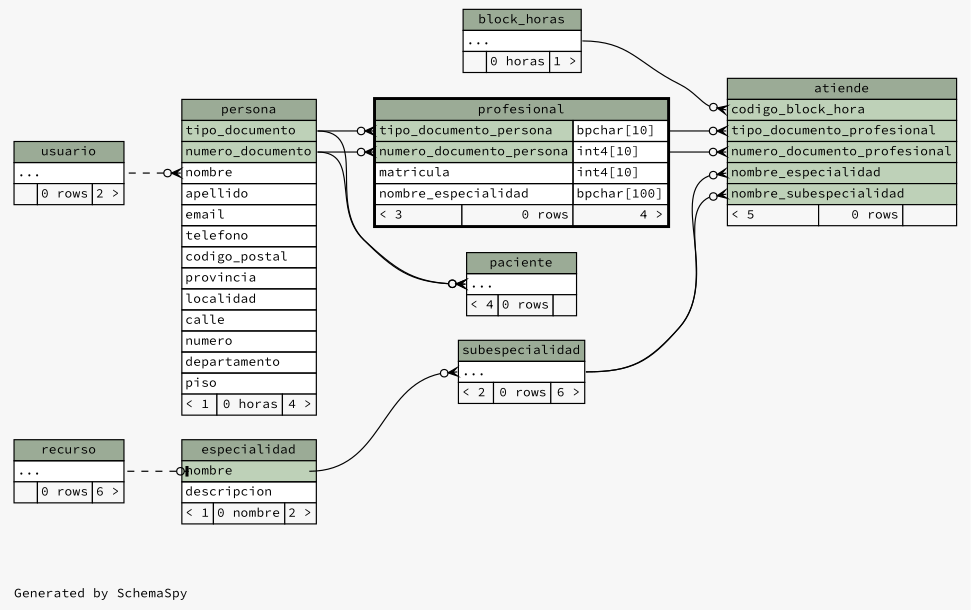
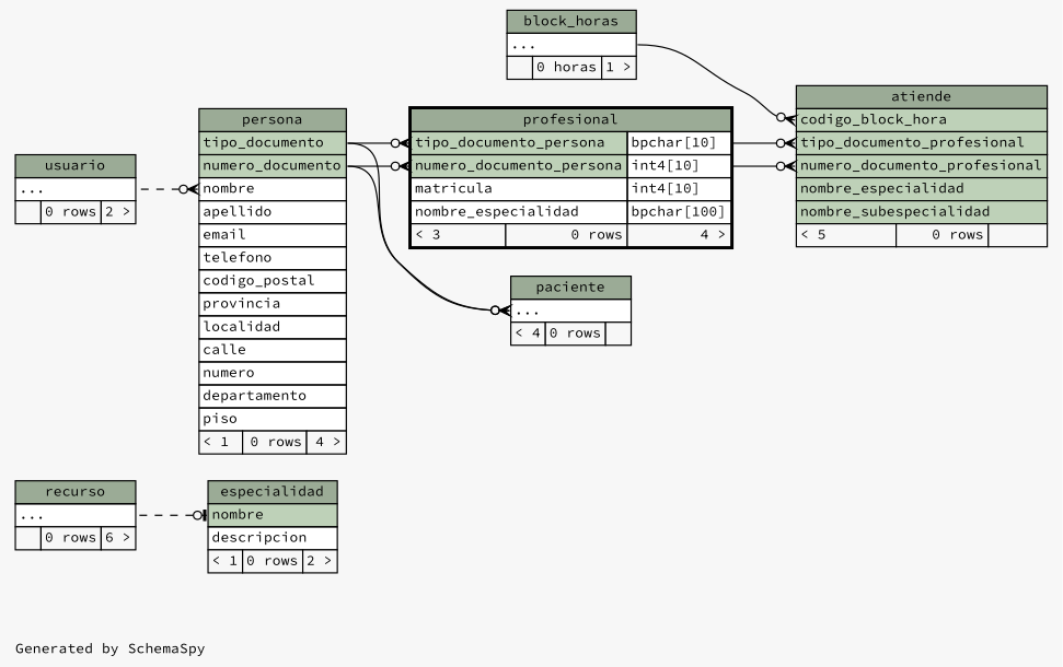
  digraph {
    bgcolor="#f7f7f7"
    fontname="Source Code Pro"
    fontsize=11
    label="\nGenerated by SchemaSpy"
    labeljust=l
    nodesep=0.18
    rankdir=RL
    ranksep=0.46
    node [fontname="Source Code Pro" fontsize=11 shape=plaintext]
    edge [arrowhead=none arrowsize=0.8 arrowtail=crowodot dir=back fontname="Source Code Pro" headport="elipses:e" tailport="elipses:w"]
    n1 [label=<     <TABLE BORDER="0" CELLBORDER="1" CELLSPACING="0" BGCOLOR="#ffffff">       <TR><TD COLSPAN="3" BGCOLOR="#9bab96" ALIGN="CENTER">atiende</TD></TR>       <TR><TD PORT="codigo_block_hora" COLSPAN="3" BGCOLOR="#bed1b8" ALIGN="LEFT">codigo_block_hora</TD></TR>       <TR><TD PORT="tipo_documento_profesional" COLSPAN="3" BGCOLOR="#bed1b8" ALIGN="LEFT">tipo_documento_profesional</TD></TR>       <TR><TD PORT="numero_documento_profesional" COLSPAN="3" BGCOLOR="#bed1b8" ALIGN="LEFT">numero_documento_profesional</TD></TR>       <TR><TD PORT="nombre_especialidad" COLSPAN="3" BGCOLOR="#bed1b8" ALIGN="LEFT">nombre_especialidad</TD></TR>       <TR><TD PORT="nombre_subespecialidad" COLSPAN="3" BGCOLOR="#bed1b8" ALIGN="LEFT">nombre_subespecialidad</TD></TR>       <TR><TD ALIGN="LEFT" BGCOLOR="#f7f7f7">&lt; 5</TD><TD ALIGN="RIGHT" BGCOLOR="#f7f7f7">0 rows</TD><TD ALIGN="RIGHT" BGCOLOR="#f7f7f7">  </TD></TR>     </TABLE>>]
    n2 [label=<     <TABLE BORDER="0" CELLBORDER="1" CELLSPACING="0" BGCOLOR="#ffffff">       <TR><TD COLSPAN="3" BGCOLOR="#9bab96" ALIGN="CENTER">block_horas</TD></TR>       <TR><TD PORT="elipses" COLSPAN="3" ALIGN="LEFT">...</TD></TR>       <TR><TD ALIGN="LEFT" BGCOLOR="#f7f7f7">  </TD><TD ALIGN="RIGHT" BGCOLOR="#f7f7f7">0 horas</TD><TD ALIGN="RIGHT" BGCOLOR="#f7f7f7">1 &gt;</TD></TR>     </TABLE>>]
-   n3 [label=<     <TABLE BORDER="0" CELLBORDER="1" CELLSPACING="0" BGCOLOR="#ffffff">       <TR><TD COLSPAN="3" BGCOLOR="#9bab96" ALIGN="CENTER">subespecialidad</TD></TR>       <TR><TD PORT="elipses" COLSPAN="3" ALIGN="LEFT">...</TD></TR>       <TR><TD ALIGN="LEFT" BGCOLOR="#f7f7f7">&lt; 2</TD><TD ALIGN="RIGHT" BGCOLOR="#f7f7f7">0 rows</TD><TD ALIGN="RIGHT" BGCOLOR="#f7f7f7">6 &gt;</TD></TR>     </TABLE>>]
    n4 [label=<     <TABLE BORDER="2" CELLBORDER="1" CELLSPACING="0" BGCOLOR="#ffffff">       <TR><TD COLSPAN="3" BGCOLOR="#9bab96" ALIGN="CENTER">profesional</TD></TR>       <TR><TD PORT="tipo_documento_persona" COLSPAN="2" BGCOLOR="#bed1b8" ALIGN="LEFT">tipo_documento_persona</TD><TD PORT="tipo_documento_persona.type" ALIGN="LEFT">bpchar[10]</TD></TR>       <TR><TD PORT="numero_documento_persona" COLSPAN="2" BGCOLOR="#bed1b8" ALIGN="LEFT">numero_documento_persona</TD><TD PORT="numero_documento_persona.type" ALIGN="LEFT">int4[10]</TD></TR>       <TR><TD PORT="matricula" COLSPAN="2" ALIGN="LEFT">matricula</TD><TD PORT="matricula.type" ALIGN="LEFT">int4[10]</TD></TR>       <TR><TD PORT="nombre_especialidad" COLSPAN="2" ALIGN="LEFT">nombre_especialidad</TD><TD PORT="nombre_especialidad.type" ALIGN="LEFT">bpchar[100]</TD></TR>       <TR><TD ALIGN="LEFT" BGCOLOR="#f7f7f7">&lt; 3</TD><TD ALIGN="RIGHT" BGCOLOR="#f7f7f7">0 rows</TD><TD ALIGN="RIGHT" BGCOLOR="#f7f7f7">4 &gt;</TD></TR>     </TABLE>>]
-   n5 [label=<     <TABLE BORDER="0" CELLBORDER="1" CELLSPACING="0" BGCOLOR="#ffffff">       <TR><TD COLSPAN="3" BGCOLOR="#9bab96" ALIGN="CENTER">especialidad</TD></TR>       <TR><TD PORT="nombre" COLSPAN="3" BGCOLOR="#bed1b8" ALIGN="LEFT">nombre</TD></TR>       <TR><TD PORT="descripcion" COLSPAN="3" ALIGN="LEFT">descripcion</TD></TR>       <TR><TD ALIGN="LEFT" BGCOLOR="#f7f7f7">&lt; 1</TD><TD ALIGN="RIGHT" BGCOLOR="#f7f7f7">0 nombre</TD><TD ALIGN="RIGHT" BGCOLOR="#f7f7f7">2 &gt;</TD></TR>     </TABLE>>]
-   n6 [label=<     <TABLE BORDER="0" CELLBORDER="1" CELLSPACING="0" BGCOLOR="#ffffff">       <TR><TD COLSPAN="3" BGCOLOR="#9bab96" ALIGN="CENTER">persona</TD></TR>       <TR><TD PORT="tipo_documento" COLSPAN="3" BGCOLOR="#bed1b8" ALIGN="LEFT">tipo_documento</TD></TR>       <TR><TD PORT="numero_documento" COLSPAN="3" BGCOLOR="#bed1b8" ALIGN="LEFT">numero_documento</TD></TR>       <TR><TD PORT="nombre" COLSPAN="3" ALIGN="LEFT">nombre</TD></TR>       <TR><TD PORT="apellido" COLSPAN="3" ALIGN="LEFT">apellido</TD></TR>       <TR><TD PORT="email" COLSPAN="3" ALIGN="LEFT">email</TD></TR>       <TR><TD PORT="telefono" COLSPAN="3" ALIGN="LEFT">telefono</TD></TR>       <TR><TD PORT="codigo_postal" COLSPAN="3" ALIGN="LEFT">codigo_postal</TD></TR>       <TR><TD PORT="provincia" COLSPAN="3" ALIGN="LEFT">provincia</TD></TR>       <TR><TD PORT="localidad" COLSPAN="3" ALIGN="LEFT">localidad</TD></TR>       <TR><TD PORT="calle" COLSPAN="3" ALIGN="LEFT">calle</TD></TR>       <TR><TD PORT="numero" COLSPAN="3" ALIGN="LEFT">numero</TD></TR>       <TR><TD PORT="departamento" COLSPAN="3" ALIGN="LEFT">departamento</TD></TR>       <TR><TD PORT="piso" COLSPAN="3" ALIGN="LEFT">piso</TD></TR>       <TR><TD ALIGN="LEFT" BGCOLOR="#f7f7f7">&lt; 1</TD><TD ALIGN="RIGHT" BGCOLOR="#f7f7f7">0 horas</TD><TD ALIGN="RIGHT" BGCOLOR="#f7f7f7">4 &gt;</TD></TR>     </TABLE>>]
+   n5 [label=<     <TABLE BORDER="0" CELLBORDER="1" CELLSPACING="0" BGCOLOR="#ffffff">       <TR><TD COLSPAN="3" BGCOLOR="#9bab96" ALIGN="CENTER">especialidad</TD></TR>       <TR><TD PORT="nombre" COLSPAN="3" BGCOLOR="#bed1b8" ALIGN="LEFT">nombre</TD></TR>       <TR><TD PORT="descripcion" COLSPAN="3" ALIGN="LEFT">descripcion</TD></TR>       <TR><TD ALIGN="LEFT" BGCOLOR="#f7f7f7">&lt; 1</TD><TD ALIGN="RIGHT" BGCOLOR="#f7f7f7">0 rows</TD><TD ALIGN="RIGHT" BGCOLOR="#f7f7f7">2 &gt;</TD></TR>     </TABLE>>]
+   n6 [label=<     <TABLE BORDER="0" CELLBORDER="1" CELLSPACING="0" BGCOLOR="#ffffff">       <TR><TD COLSPAN="3" BGCOLOR="#9bab96" ALIGN="CENTER">persona</TD></TR>       <TR><TD PORT="tipo_documento" COLSPAN="3" BGCOLOR="#bed1b8" ALIGN="LEFT">tipo_documento</TD></TR>       <TR><TD PORT="numero_documento" COLSPAN="3" BGCOLOR="#bed1b8" ALIGN="LEFT">numero_documento</TD></TR>       <TR><TD PORT="nombre" COLSPAN="3" ALIGN="LEFT">nombre</TD></TR>       <TR><TD PORT="apellido" COLSPAN="3" ALIGN="LEFT">apellido</TD></TR>       <TR><TD PORT="email" COLSPAN="3" ALIGN="LEFT">email</TD></TR>       <TR><TD PORT="telefono" COLSPAN="3" ALIGN="LEFT">telefono</TD></TR>       <TR><TD PORT="codigo_postal" COLSPAN="3" ALIGN="LEFT">codigo_postal</TD></TR>       <TR><TD PORT="provincia" COLSPAN="3" ALIGN="LEFT">provincia</TD></TR>       <TR><TD PORT="localidad" COLSPAN="3" ALIGN="LEFT">localidad</TD></TR>       <TR><TD PORT="calle" COLSPAN="3" ALIGN="LEFT">calle</TD></TR>       <TR><TD PORT="numero" COLSPAN="3" ALIGN="LEFT">numero</TD></TR>       <TR><TD PORT="departamento" COLSPAN="3" ALIGN="LEFT">departamento</TD></TR>       <TR><TD PORT="piso" COLSPAN="3" ALIGN="LEFT">piso</TD></TR>       <TR><TD ALIGN="LEFT" BGCOLOR="#f7f7f7">&lt; 1</TD><TD ALIGN="RIGHT" BGCOLOR="#f7f7f7">0 rows</TD><TD ALIGN="RIGHT" BGCOLOR="#f7f7f7">4 &gt;</TD></TR>     </TABLE>>]
    n7 [label=<     <TABLE BORDER="0" CELLBORDER="1" CELLSPACING="0" BGCOLOR="#ffffff">       <TR><TD COLSPAN="3" BGCOLOR="#9bab96" ALIGN="CENTER">recurso</TD></TR>       <TR><TD PORT="elipses" COLSPAN="3" ALIGN="LEFT">...</TD></TR>       <TR><TD ALIGN="LEFT" BGCOLOR="#f7f7f7">  </TD><TD ALIGN="RIGHT" BGCOLOR="#f7f7f7">0 rows</TD><TD ALIGN="RIGHT" BGCOLOR="#f7f7f7">6 &gt;</TD></TR>     </TABLE>>]
    n8 [label=<     <TABLE BORDER="0" CELLBORDER="1" CELLSPACING="0" BGCOLOR="#ffffff">       <TR><TD COLSPAN="3" BGCOLOR="#9bab96" ALIGN="CENTER">usuario</TD></TR>       <TR><TD PORT="elipses" COLSPAN="3" ALIGN="LEFT">...</TD></TR>       <TR><TD ALIGN="LEFT" BGCOLOR="#f7f7f7">  </TD><TD ALIGN="RIGHT" BGCOLOR="#f7f7f7">0 rows</TD><TD ALIGN="RIGHT" BGCOLOR="#f7f7f7">2 &gt;</TD></TR>     </TABLE>>]
    n9 [label=<     <TABLE BORDER="0" CELLBORDER="1" CELLSPACING="0" BGCOLOR="#ffffff">       <TR><TD COLSPAN="3" BGCOLOR="#9bab96" ALIGN="CENTER">paciente</TD></TR>       <TR><TD PORT="elipses" COLSPAN="3" ALIGN="LEFT">...</TD></TR>       <TR><TD ALIGN="LEFT" BGCOLOR="#f7f7f7">&lt; 4</TD><TD ALIGN="RIGHT" BGCOLOR="#f7f7f7">0 rows</TD><TD ALIGN="RIGHT" BGCOLOR="#f7f7f7">  </TD></TR>     </TABLE>>]
    n1 -> n2 [tailport="codigo_block_hora:w"]
-   n1 -> n3 [tailport="nombre_especialidad:w"]
-   n1 -> n3 [tailport="nombre_subespecialidad:w"]
    n1 -> n4 [headport="numero_documento_persona.type:e" tailport="numero_documento_profesional:w"]
    n1 -> n4 [headport="tipo_documento_persona.type:e" tailport="tipo_documento_profesional:w"]
-   n3 -> n5 [headport="nombre:e"]
    n4 -> n6 [headport="numero_documento:e" tailport="numero_documento_persona:w"]
    n4 -> n6 [headport="tipo_documento:e" tailport="tipo_documento_persona:w"]
    n5 -> n7 [arrowtail=teeodot style=dashed tailport="nombre:w"]
    n6 -> n8 [style=dashed tailport="nombre:w"]
    n9 -> n6 [headport="numero_documento:e"]
    n9 -> n6 [headport="tipo_documento:e"]
  }
